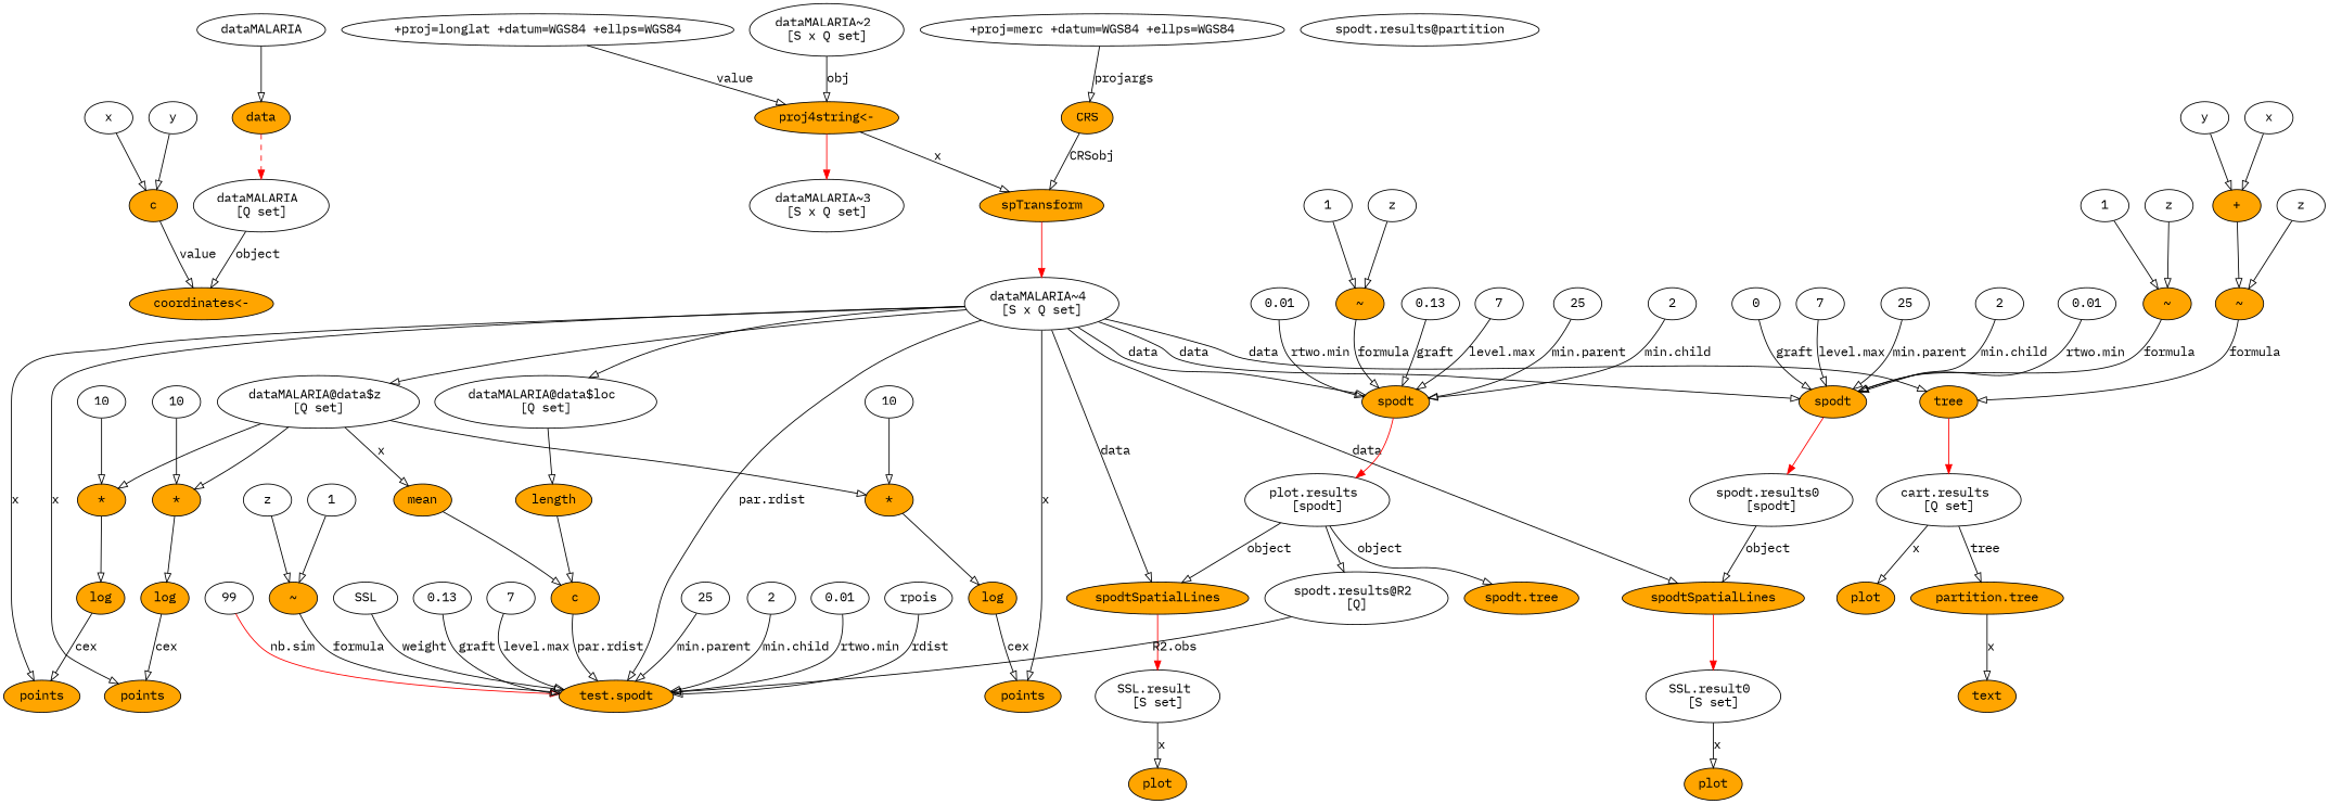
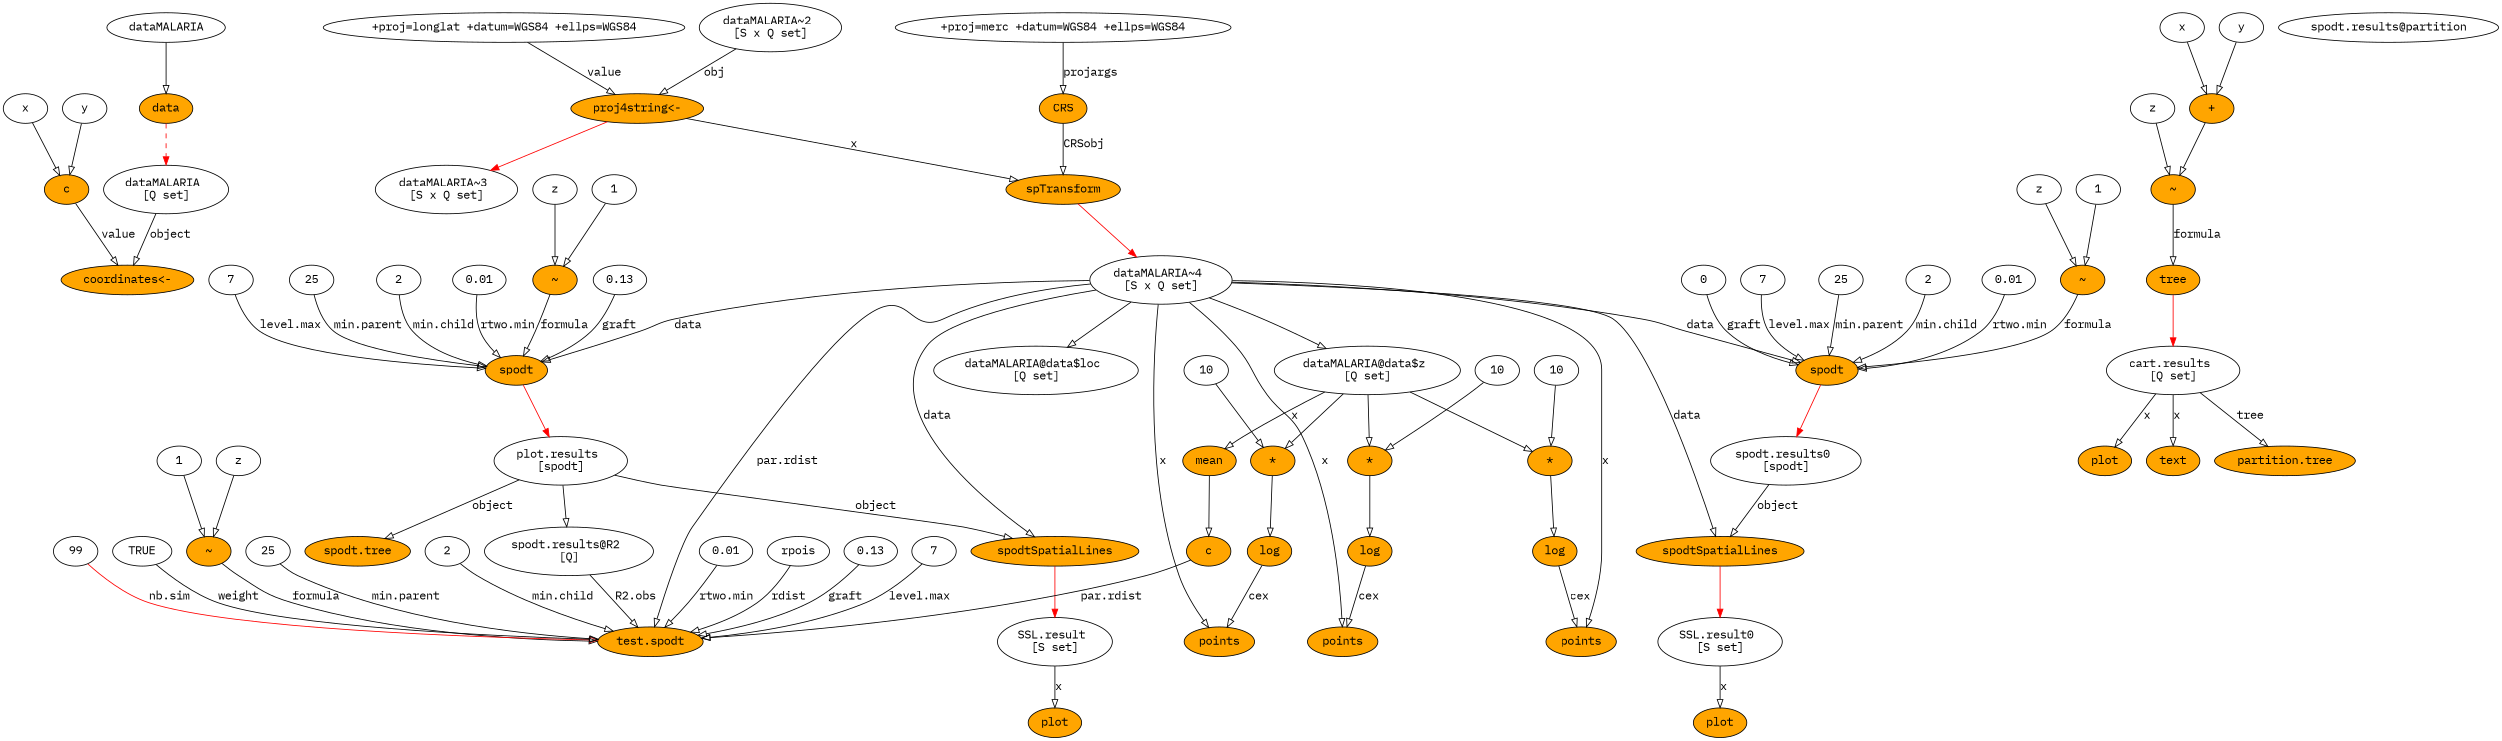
  digraph {
    fontcolor=black
    fontname="IBM Plex Mono"
    rank=same
    rankdir=TB
    splines=TRUE
    node [color=black fillcolor=white fixedsize=FALSE fontcolor=black fontname="IBM Plex Mono" fontsize=14 shape=ellipse style=filled]
    edge [arrowhead=onormal arrowsize=1 arrowtail=none color=black dir=forward fontcolor=black fontname="IBM Plex Mono" fontsize=14 headport=center labelfontsize=11 minlen=1 style=solid weight=1]
    n1 [fillcolor=orange height=0.5 label=data width=0.7517]
    n2 [height=0.8171 label="dataMALARIA \n[Q set]" width=2.1175]
    n3 [fillcolor=orange height=0.5 label="coordinates<-" width=1.7807]
    n4 [height=0.5 label=dataMALARIA width=2.0024]
    n5 [height=0.8171 label="dataMALARIA~2 \n[S x Q set]" width=2.3995]
    n6 [fillcolor=orange height=0.5 label="proj4string<-" width=1.7233]
    n7 [height=0.8171 label="dataMALARIA~3 \n[S x Q set]" width=2.3995]
    n8 [fillcolor=orange height=0.5 label=spTransform width=1.6719]
    n9 [fillcolor=orange height=0.5 label=c width=0.75]
    n10 [height=0.5 label=x width=0.75]
    n11 [height=0.5 label=y width=0.75]
    n12 [height=0.8171 label="dataMALARIA~4 \n[S x Q set]" width=2.3995]
    n13 [height=0.5 label="+proj=longlat +datum=WGS84 +ellps=WGS84" width=5.4239]
    n14 [fillcolor=orange height=0.5 label=spodt width=0.87446]
    n15 [fillcolor=orange height=0.5 label=spodtSpatialLines width=2.2255]
    n16 [fillcolor=orange height=0.5 label=points width=0.9534]
    n17 [height=0.8171 label="dataMALARIA@data$z \n[Q set]" width=3.0891]
    n18 [fillcolor=orange height=0.5 label=spodt width=0.87446]
    n19 [fillcolor=orange height=0.5 label=spodtSpatialLines width=2.2255]
    n20 [fillcolor=orange height=0.5 label=points width=0.9534]
    n21 [fillcolor=orange height=0.5 label="test.spodt" width=1.3165]
    n22 [height=0.8171 label="dataMALARIA@data$loc \n[Q set]" width=3.3071]
    n23 [fillcolor=orange height=0.5 label=tree width=0.75]
    n24 [fillcolor=orange height=0.5 label=points width=0.9534]
    n25 [height=0.8171 label="plot.results \n[spodt]" width=1.7577]
    n26 [height=0.8171 label="SSL.result \n[S set]" width=1.5321]
    n27 [fillcolor=orange height=0.5 label="*" width=0.75]
    n28 [fillcolor=orange height=0.5 label="*" width=0.75]
    n29 [fillcolor=orange height=0.5 label=mean width=0.87431]
    n30 [fillcolor=orange height=0.5 label="*" width=0.75]
    n31 [height=0.8171 label="spodt.results0 \n[spodt]" width=1.8959]
    n32 [height=0.8171 label="SSL.result0 \n[S set]" width=1.6703]
-   n33 [fillcolor=orange height=0.5 label=length width=0.97467]
    n34 [height=0.8171 label="cart.results \n[Q set]" width=1.5686]
    n35 [fillcolor=orange height=0.5 label=CRS width=0.80952]
    n36 [height=0.5 label="+proj=merc +datum=WGS84 +ellps=WGS84" width=5.2083]
    n37 [height=0.8171 label="spodt.results@R2 \n[Q]" width=2.3364]
    n38 [fillcolor=orange height=0.5 label="spodt.tree" width=1.3451]
    n39 [fillcolor=orange height=0.5 label="~" width=0.75]
    n40 [height=0.5 label=z width=0.75]
    n41 [height=0.5 label=1 width=0.75]
    n42 [height=0.5 label=0.13 width=0.763]
    n43 [height=0.5 label=7 width=0.75]
    n44 [height=0.5 label=25 width=0.75]
    n45 [height=0.5 label=2 width=0.75]
    n46 [height=0.5 label=0.01 width=0.763]
    n47 [height=0.5 label="spodt.results@partition" width=2.8083]
    n48 [fillcolor=orange height=0.5 label=plot width=0.75]
    n49 [fillcolor=orange height=0.5 label=log width=0.75]
    n50 [fillcolor=orange height=0.5 label=log width=0.75]
    n51 [fillcolor=orange height=0.5 label=c width=0.75]
    n52 [fillcolor=orange height=0.5 label=log width=0.75]
    n53 [height=0.5 label=10 width=0.75]
    n54 [fillcolor=orange height=0.5 label="~" width=0.75]
    n55 [height=0.5 label=z width=0.75]
    n56 [height=0.5 label=1 width=0.75]
    n57 [height=0.5 label=0 width=0.75]
    n58 [height=0.5 label=7 width=0.75]
    n59 [height=0.5 label=25 width=0.75]
    n60 [height=0.5 label=2 width=0.75]
    n61 [height=0.5 label=0.01 width=0.763]
    n62 [fillcolor=orange height=0.5 label=plot width=0.75]
    n63 [height=0.5 label=10 width=0.75]
    n64 [fillcolor=orange height=0.5 label="~" width=0.75]
    n65 [height=0.5 label=z width=0.75]
    n66 [height=0.5 label=1 width=0.75]
    n67 [height=0.5 label=rpois width=0.83816]
    n68 [height=0.5 label=99 width=0.75]
-   n69 [height=0.5 label=SSL width=1.0034]
+   n69 [height=0.5 label=TRUE width=1.0034]
    n70 [height=0.5 label=0.13 width=0.763]
    n71 [height=0.5 label=7 width=0.75]
    n72 [height=0.5 label=25 width=0.75]
    n73 [height=0.5 label=2 width=0.75]
    n74 [height=0.5 label=0.01 width=0.763]
    n75 [fillcolor=orange height=0.5 label=plot width=0.75]
    n76 [fillcolor=orange height=0.5 label=text width=0.75]
    n77 [fillcolor=orange height=0.5 label="partition.tree" width=1.6756]
    n78 [fillcolor=orange height=0.5 label="~" width=0.75]
    n79 [height=0.5 label=z width=0.75]
    n80 [fillcolor=orange height=0.5 label="+" width=0.75]
    n81 [height=0.5 label=x width=0.75]
    n82 [height=0.5 label=y width=0.75]
    n83 [height=0.5 label=10 width=0.75]
    n1 -> n2 [arrowhead=normal color=red style=dashed]
    n2 -> n3 [label=object]
    n4 -> n1
    n5 -> n6 [label=obj]
    n6 -> n7 [arrowhead=normal color=red]
    n6 -> n8 [label=x]
    n8 -> n12 [arrowhead=normal color=red]
    n9 -> n3 [label=value]
    n10 -> n9
    n11 -> n9
    n12 -> n14 [label=data]
    n12 -> n15 [label=data]
    n12 -> n16 [label=x]
    n12 -> n17
    n12 -> n18 [label=data]
    n12 -> n19 [label=data]
    n12 -> n20 [label=x]
    n12 -> n21 [label="par.rdist"]
    n12 -> n22
-   n12 -> n23 [label=data]
    n12 -> n24 [label=x]
    n13 -> n6 [label=value]
    n14 -> n25 [arrowhead=normal color=red]
    n15 -> n26 [arrowhead=normal color=red]
    n17 -> n27
    n17 -> n28
    n17 -> n29 [label=x]
    n17 -> n30
    n18 -> n31 [arrowhead=normal color=red]
    n19 -> n32 [arrowhead=normal color=red]
-   n22 -> n33
    n23 -> n34 [arrowhead=normal color=red]
    n25 -> n15 [label=object]
    n25 -> n37
    n25 -> n38 [label=object]
    n26 -> n48 [label=x]
    n27 -> n49
    n28 -> n50
    n29 -> n51
    n30 -> n52
    n31 -> n19 [label=object]
    n32 -> n62 [label=x]
-   n33 -> n51
    n34 -> n75 [label=x]
-   n77 -> n76 [label=x]
+   n34 -> n76 [label=x]
    n34 -> n77 [label=tree]
    n35 -> n8 [label=CRSobj]
    n36 -> n35 [label=projargs]
    n37 -> n21 [label="R2.obs"]
    n39 -> n14 [label=formula]
    n40 -> n39
    n41 -> n39
    n42 -> n14 [label=graft]
    n43 -> n14 [label="level.max"]
    n44 -> n14 [label="min.parent"]
    n45 -> n14 [label="min.child"]
    n46 -> n14 [label="rtwo.min"]
    n49 -> n16 [label=cex]
    n50 -> n20 [label=cex]
    n51 -> n21 [label="par.rdist"]
    n52 -> n24 [label=cex]
    n53 -> n27
    n54 -> n18 [label=formula]
    n55 -> n54
    n56 -> n54
    n57 -> n18 [label=graft]
    n58 -> n18 [label="level.max"]
    n59 -> n18 [label="min.parent"]
    n60 -> n18 [label="min.child"]
    n61 -> n18 [label="rtwo.min"]
    n63 -> n28
    n64 -> n21 [label=formula]
    n65 -> n64
    n66 -> n64
    n67 -> n21 [label=rdist]
    n68 -> n21 [color=red label="nb.sim"]
    n69 -> n21 [label=weight]
    n70 -> n21 [label=graft]
    n71 -> n21 [label="level.max"]
    n72 -> n21 [label="min.parent"]
    n73 -> n21 [label="min.child"]
    n74 -> n21 [label="rtwo.min"]
    n78 -> n23 [label=formula]
    n79 -> n78
    n80 -> n78
    n81 -> n80
    n82 -> n80
    n83 -> n30
  }
